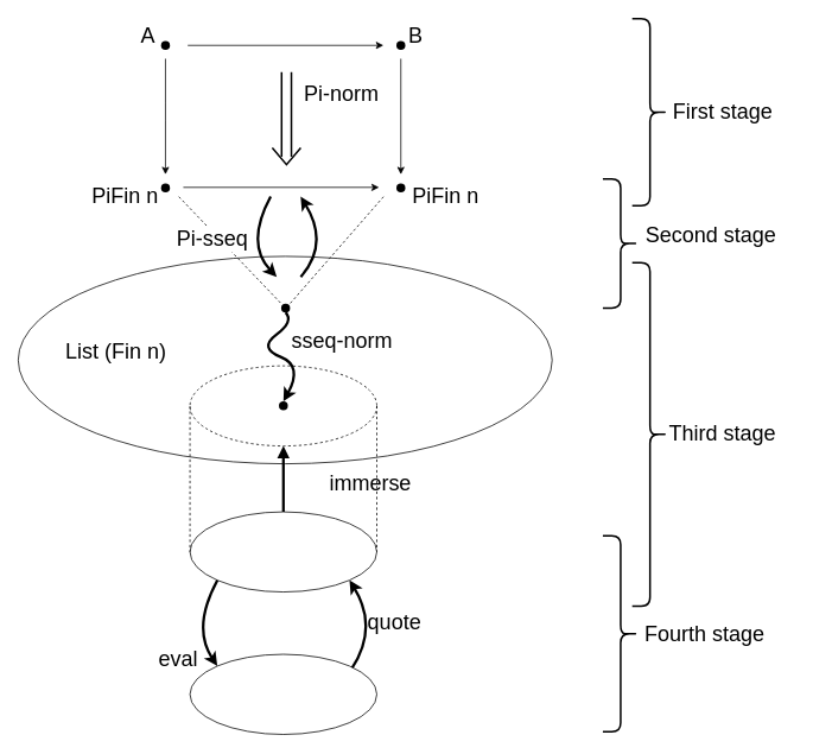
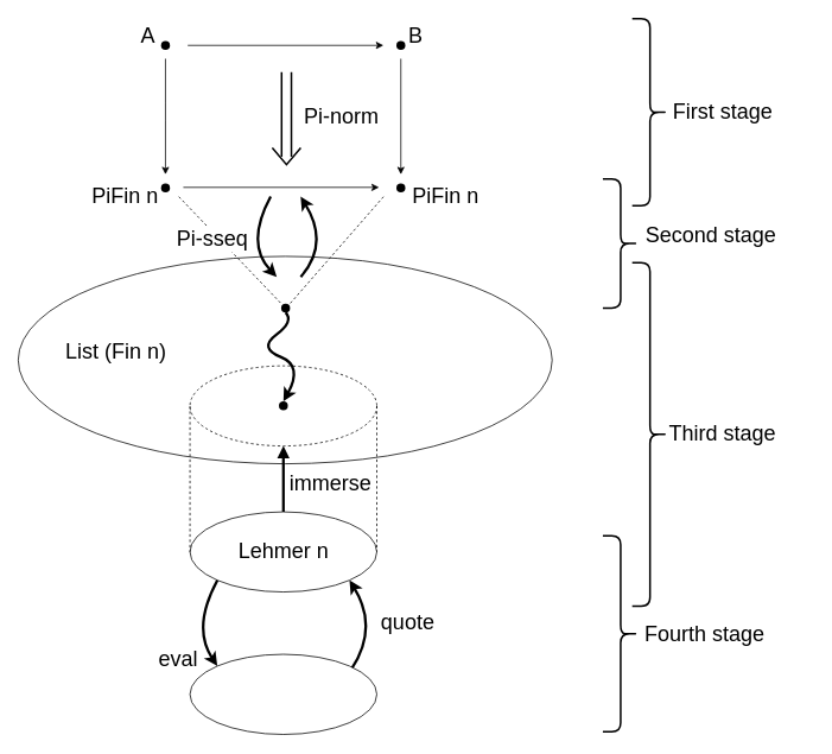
  <mxCell id="0" />
  <mxCell id="1" parent="0" />
  <mxCell id="2" value="" style="endArrow=classic;html=1;fillColor=#ffffff;fontSize=16;entryX=1;entryY=1;entryDx=0;entryDy=0;exitX=1;exitY=1;exitDx=0;exitDy=0;curved=1;strokeWidth=3;" edge="1" parent="1" target="5"><mxGeometry width="50" height="50" relative="1" as="geometry"><mxPoint x="394.754" y="750.18" as="sourcePoint" /><mxPoint x="394.754" y="653.82" as="targetPoint" /><Array as="points"><mxPoint x="425" y="704" /></Array></mxGeometry></mxCell>
  <mxCell id="3" value="" style="ellipse;whiteSpace=wrap;html=1;connectable=0;fillOpacity=0;strokeOpacity=100;" vertex="1" parent="1"><mxGeometry x="20" y="287" width="600" height="233" as="geometry" /></mxCell>
  <mxCell id="4" style="edgeStyle=orthogonalEdgeStyle;rounded=1;orthogonalLoop=1;jettySize=auto;html=1;exitX=0.5;exitY=1;exitDx=0;exitDy=0;entryX=0.5;entryY=0;entryDx=0;entryDy=0;startArrow=block;endArrow=none;endFill=0;strokeWidth=3;fillColor=#ffffff;fontSize=16;" edge="1" parent="1" source="6" target="5"><mxGeometry relative="1" as="geometry" /></mxCell>
  <mxCell id="5" value="" style="ellipse;whiteSpace=wrap;html=1;" vertex="1" parent="1"><mxGeometry x="213" y="574" width="210" height="90" as="geometry" /></mxCell>
  <mxCell id="6" value="" style="ellipse;whiteSpace=wrap;html=1;dashed=1;" vertex="1" parent="1"><mxGeometry x="213" y="410" width="210" height="90" as="geometry" /></mxCell>
  <mxCell id="7" value="" style="endArrow=none;dashed=1;html=1;entryX=0;entryY=0.5;entryDx=0;entryDy=0;exitX=0;exitY=0.5;exitDx=0;exitDy=0;" edge="1" parent="1" source="6" target="5"><mxGeometry width="50" height="50" relative="1" as="geometry"><mxPoint x="45" y="725" as="sourcePoint" /><mxPoint x="95" y="675" as="targetPoint" /></mxGeometry></mxCell>
  <mxCell id="8" value="" style="endArrow=none;dashed=1;html=1;entryX=1;entryY=0.5;entryDx=0;entryDy=0;exitX=1;exitY=0.5;exitDx=0;exitDy=0;" edge="1" parent="1" source="6" target="5"><mxGeometry width="50" height="50" relative="1" as="geometry"><mxPoint x="415" y="470" as="sourcePoint" /><mxPoint x="423" y="610" as="targetPoint" /></mxGeometry></mxCell>
- <mxCell id="9" value="&lt;font style=&quot;font-size: 24px;&quot;&gt;immerse&lt;/font&gt;" style="text;html=1;strokeColor=none;fillColor=none;align=center;verticalAlign=middle;whiteSpace=wrap;rounded=0;perimeterSpacing=0;fontSize=24;" vertex="1" parent="1"><mxGeometry x="380.5" y="530" width="70" height="24" as="geometry" /></mxCell>
+ <mxCell id="9" value="&lt;font style=&quot;font-size: 24px;&quot;&gt;immerse&lt;/font&gt;" style="text;html=1;strokeColor=none;fillColor=none;align=center;verticalAlign=middle;whiteSpace=wrap;rounded=0;perimeterSpacing=0;fontSize=24;" vertex="1" parent="1"><mxGeometry x="335.5" y="530" width="70" height="24" as="geometry" /></mxCell>
+ <mxCell id="10" value="Lehmer n" style="text;html=1;strokeColor=none;fillColor=none;align=center;verticalAlign=middle;whiteSpace=wrap;rounded=0;fontSize=24;" vertex="1" parent="1"><mxGeometry x="265.5" y="606.5" width="105" height="25" as="geometry" /></mxCell>
  <mxCell id="11" value="List (Fin n)" style="text;html=1;strokeColor=none;fillColor=none;align=center;verticalAlign=middle;whiteSpace=wrap;rounded=0;fontSize=24;" vertex="1" parent="1"><mxGeometry x="60" y="381.5" width="140" height="25" as="geometry" /></mxCell>
  <mxCell id="12" value="" style="ellipse;whiteSpace=wrap;html=1;" vertex="1" parent="1"><mxGeometry x="213" y="734" width="210" height="90" as="geometry" /></mxCell>
  <mxCell id="13" value="" style="endArrow=classic;html=1;fillColor=#ffffff;fontSize=16;entryX=0;entryY=0;entryDx=0;entryDy=0;exitX=0;exitY=1;exitDx=0;exitDy=0;curved=1;strokeWidth=3;" edge="1" parent="1" source="5" target="12"><mxGeometry width="50" height="50" relative="1" as="geometry"><mxPoint x="35" y="894" as="sourcePoint" /><mxPoint x="85" y="844" as="targetPoint" /><Array as="points"><mxPoint x="215" y="704" /></Array></mxGeometry></mxCell>
- <mxCell id="14" value="&lt;font style=&quot;font-size: 24px;&quot;&gt;quote&lt;br style=&quot;font-size: 24px;&quot;&gt;&lt;/font&gt;" style="text;html=1;strokeColor=none;fillColor=none;align=center;verticalAlign=middle;whiteSpace=wrap;rounded=0;perimeterSpacing=0;fontSize=24;" vertex="1" parent="1"><mxGeometry x="407.5" y="687" width="70" height="24" as="geometry" /></mxCell>
+ <mxCell id="14" value="&lt;font style=&quot;font-size: 24px;&quot;&gt;quote&lt;br style=&quot;font-size: 24px;&quot;&gt;&lt;/font&gt;" style="text;html=1;strokeColor=none;fillColor=none;align=center;verticalAlign=middle;whiteSpace=wrap;rounded=0;perimeterSpacing=0;fontSize=24;" vertex="1" parent="1"><mxGeometry x="422.5" y="687" width="70" height="24" as="geometry" /></mxCell>
  <mxCell id="15" value="&lt;font style=&quot;font-size: 24px;&quot;&gt;eval&lt;br style=&quot;font-size: 24px;&quot;&gt;&lt;/font&gt;" style="text;html=1;strokeColor=none;fillColor=none;align=center;verticalAlign=middle;whiteSpace=wrap;rounded=0;perimeterSpacing=0;fontSize=24;" vertex="1" parent="1"><mxGeometry x="165" y="728" width="70" height="24" as="geometry" /></mxCell>
  <mxCell id="16" value="" style="shape=ellipse;fillColor=#000000;strokeColor=none;html=1;fontSize=16;" vertex="1" parent="1"><mxGeometry x="180.5" y="205" width="10" height="10" as="geometry" /></mxCell>
  <mxCell id="17" value="" style="shape=ellipse;fillColor=#000000;strokeColor=none;html=1;fontSize=16;" vertex="1" parent="1"><mxGeometry x="445" y="205" width="10" height="10" as="geometry" /></mxCell>
  <mxCell id="18" value="" style="shape=ellipse;fillColor=#000000;strokeColor=none;html=1;fontSize=16;" vertex="1" parent="1"><mxGeometry x="180.5" y="45" width="10" height="10" as="geometry" /></mxCell>
  <mxCell id="19" value="" style="shape=ellipse;fillColor=#000000;strokeColor=none;html=1;fontSize=16;" vertex="1" parent="1"><mxGeometry x="445" y="45" width="10" height="10" as="geometry" /></mxCell>
  <mxCell id="20" value="" style="endArrow=classic;html=1;strokeWidth=1;fillColor=#ffffff;fontSize=16;" edge="1" parent="1"><mxGeometry width="50" height="50" relative="1" as="geometry"><mxPoint x="185.5" y="65" as="sourcePoint" /><mxPoint x="185.5" y="195" as="targetPoint" /><Array as="points"><mxPoint x="185.5" y="125" /></Array></mxGeometry></mxCell>
  <mxCell id="21" value="" style="endArrow=classic;html=1;strokeWidth=1;fillColor=#ffffff;fontSize=16;" edge="1" parent="1"><mxGeometry width="50" height="50" relative="1" as="geometry"><mxPoint x="450" y="65" as="sourcePoint" /><mxPoint x="450" y="195" as="targetPoint" /></mxGeometry></mxCell>
  <mxCell id="22" value="" style="html=1;verticalLabelPosition=bottom;labelBackgroundColor=#ffffff;verticalAlign=top;shadow=0;dashed=0;strokeWidth=2;shape=mxgraph.ios7.misc.left;strokeColor=#000000;fillColor=#000000;fontSize=16;direction=north;" vertex="1" parent="1"><mxGeometry x="305.5" y="165" width="32" height="19" as="geometry" /></mxCell>
  <mxCell id="23" value="" style="endArrow=classic;html=1;strokeWidth=2;fillColor=#ffffff;fontSize=16;shape=link;width=10;" edge="1" parent="1"><mxGeometry width="50" height="50" relative="1" as="geometry"><mxPoint x="321.5" y="80" as="sourcePoint" /><mxPoint x="321.5" y="175" as="targetPoint" /><Array as="points"><mxPoint x="321.5" y="135" /></Array></mxGeometry></mxCell>
  <mxCell id="24" value="" style="endArrow=classic;html=1;strokeWidth=1;fillColor=#ffffff;fontSize=16;" edge="1" parent="1"><mxGeometry width="50" height="50" relative="1" as="geometry"><mxPoint x="210.5" y="50" as="sourcePoint" /><mxPoint x="430.5" y="50" as="targetPoint" /></mxGeometry></mxCell>
  <mxCell id="25" value="B" style="text;html=1;strokeColor=none;fillColor=none;align=center;verticalAlign=middle;whiteSpace=wrap;rounded=0;fontSize=24;" vertex="1" parent="1"><mxGeometry x="447" y="30" width="40" height="20" as="geometry" /></mxCell>
  <mxCell id="26" value="A" style="text;html=1;strokeColor=none;fillColor=none;align=center;verticalAlign=middle;whiteSpace=wrap;rounded=0;fontSize=24;" vertex="1" parent="1"><mxGeometry x="145.5" y="30" width="40" height="20" as="geometry" /></mxCell>
  <mxCell id="27" value="" style="shape=ellipse;fillColor=#000000;strokeColor=none;html=1;fontSize=16;" vertex="1" parent="1"><mxGeometry x="315.5" y="340" width="10" height="10" as="geometry" /></mxCell>
  <mxCell id="28" value="" style="endArrow=none;dashed=1;html=1;strokeWidth=1;fillColor=#ffffff;fontSize=16;entryX=0;entryY=0;entryDx=0;entryDy=0;" edge="1" parent="1" target="27"><mxGeometry width="50" height="50" relative="1" as="geometry"><mxPoint x="200.5" y="220" as="sourcePoint" /><mxPoint x="70.5" y="860" as="targetPoint" /></mxGeometry></mxCell>
  <mxCell id="29" value="" style="endArrow=none;dashed=1;html=1;strokeWidth=1;fillColor=#ffffff;fontSize=16;entryX=1;entryY=0;entryDx=0;entryDy=0;" edge="1" parent="1" target="27"><mxGeometry width="50" height="50" relative="1" as="geometry"><mxPoint x="430.5" y="220" as="sourcePoint" /><mxPoint x="442.5" y="360" as="targetPoint" /></mxGeometry></mxCell>
- <mxCell id="30" value="Pi-norm" style="text;html=1;strokeColor=none;fillColor=none;align=center;verticalAlign=middle;whiteSpace=wrap;rounded=0;fontSize=24;" vertex="1" parent="1"><mxGeometry x="250.5" y="95" width="265" height="20" as="geometry" /></mxCell>
+ <mxCell id="30" value="Pi-norm" style="text;html=1;strokeColor=none;fillColor=none;align=center;verticalAlign=middle;whiteSpace=wrap;rounded=0;fontSize=24;" vertex="1" parent="1"><mxGeometry x="250.5" y="120" width="265" height="20" as="geometry" /></mxCell>
  <mxCell id="31" value="" style="endArrow=classic;html=1;strokeWidth=1;fillColor=#ffffff;fontSize=16;" edge="1" parent="1"><mxGeometry width="50" height="50" relative="1" as="geometry"><mxPoint x="205.5" y="209.5" as="sourcePoint" /><mxPoint x="425.5" y="209.5" as="targetPoint" /></mxGeometry></mxCell>
  <mxCell id="32" value="" style="endArrow=classic;html=1;fillColor=#ffffff;fontSize=16;entryX=1;entryY=1;entryDx=0;entryDy=0;curved=1;strokeWidth=3;" edge="1" parent="1"><mxGeometry width="50" height="50" relative="1" as="geometry"><mxPoint x="337.5" y="310" as="sourcePoint" /><mxPoint x="337.328" y="219.785" as="targetPoint" /><Array as="points"><mxPoint x="370" y="273" /></Array></mxGeometry></mxCell>
  <mxCell id="33" value="" style="endArrow=classic;html=1;fillColor=#ffffff;fontSize=16;exitX=0;exitY=1;exitDx=0;exitDy=0;curved=1;strokeWidth=3;" edge="1" parent="1"><mxGeometry width="50" height="50" relative="1" as="geometry"><mxPoint x="303.672" y="219.785" as="sourcePoint" /><mxPoint x="310.5" y="310" as="targetPoint" /><Array as="points"><mxPoint x="275" y="273" /></Array></mxGeometry></mxCell>
  <mxCell id="34" value="&lt;font style=&quot;font-size: 24px&quot;&gt;Pi-sseq&lt;br style=&quot;font-size: 24px&quot;&gt;&lt;/font&gt;" style="text;html=1;strokeColor=none;fillColor=none;align=center;verticalAlign=middle;whiteSpace=wrap;rounded=0;perimeterSpacing=0;fontSize=24;labelBackgroundColor=#ffffff;" vertex="1" parent="1"><mxGeometry x="190.5" y="256" width="95" height="24" as="geometry" /></mxCell>
  <mxCell id="35" value="PiFin n" style="text;html=1;strokeColor=none;fillColor=none;align=center;verticalAlign=middle;whiteSpace=wrap;rounded=0;fontSize=24;" vertex="1" parent="1"><mxGeometry x="455" y="210" width="91" height="20" as="geometry" /></mxCell>
  <mxCell id="36" value="PiFin n" style="text;html=1;strokeColor=none;fillColor=none;align=center;verticalAlign=middle;whiteSpace=wrap;rounded=0;fontSize=24;" vertex="1" parent="1"><mxGeometry x="94.5" y="210" width="91" height="20" as="geometry" /></mxCell>
  <mxCell id="37" value="" style="shape=ellipse;fillColor=#000000;strokeColor=none;html=1;fontSize=16;" vertex="1" parent="1"><mxGeometry x="313" y="450" width="10" height="10" as="geometry" /></mxCell>
  <mxCell id="38" value="" style="endArrow=classic;html=1;strokeColor=#000000;strokeWidth=3;fillColor=#ffffff;fontSize=24;curved=1;entryX=0.5;entryY=0;entryDx=0;entryDy=0;exitX=0.5;exitY=1;exitDx=0;exitDy=0;" edge="1" parent="1" source="27" target="37"><mxGeometry width="50" height="50" relative="1" as="geometry"><mxPoint x="400" y="340" as="sourcePoint" /><mxPoint x="70" y="840" as="targetPoint" /><Array as="points"><mxPoint x="330" y="360" /><mxPoint x="290" y="390" /><mxPoint x="340" y="410" /></Array></mxGeometry></mxCell>
- <mxCell id="39" value="&lt;font style=&quot;font-size: 24px&quot;&gt;sseq-norm&lt;br style=&quot;font-size: 24px&quot;&gt;&lt;/font&gt;" style="text;html=1;strokeColor=none;fillColor=none;align=center;verticalAlign=middle;whiteSpace=wrap;rounded=0;perimeterSpacing=0;fontSize=24;labelBackgroundColor=#ffffff;" vertex="1" parent="1"><mxGeometry x="320" y="370" width="128" height="24" as="geometry" /></mxCell>
  <mxCell id="40" value="" style="shape=curlyBracket;whiteSpace=wrap;html=1;rounded=1;labelBackgroundColor=#ffffff;strokeColor=#000000;strokeWidth=2;fillColor=#000000;fontSize=24;direction=west;" vertex="1" parent="1"><mxGeometry x="710" y="20" width="40" height="210" as="geometry" /></mxCell>
  <mxCell id="41" value="" style="shape=curlyBracket;whiteSpace=wrap;html=1;rounded=1;labelBackgroundColor=#ffffff;strokeColor=#000000;strokeWidth=2;fillColor=#000000;fontSize=24;direction=west;" vertex="1" parent="1"><mxGeometry x="677" y="200" width="40" height="145" as="geometry" /></mxCell>
  <mxCell id="42" value="" style="shape=curlyBracket;whiteSpace=wrap;html=1;rounded=1;labelBackgroundColor=#ffffff;strokeColor=#000000;strokeWidth=2;fillColor=#000000;fontSize=24;direction=west;" vertex="1" parent="1"><mxGeometry x="710" y="294" width="40" height="386" as="geometry" /></mxCell>
  <mxCell id="43" value="" style="shape=curlyBracket;whiteSpace=wrap;html=1;rounded=1;labelBackgroundColor=#ffffff;strokeColor=#000000;strokeWidth=2;fillColor=#000000;fontSize=24;direction=west;" vertex="1" parent="1"><mxGeometry x="677" y="601" width="40" height="220" as="geometry" /></mxCell>
  <mxCell id="44" value="First stage&lt;span style=&quot;font-family: &amp;#34;helvetica&amp;#34; , &amp;#34;arial&amp;#34; , sans-serif ; font-size: 0px ; white-space: nowrap&quot;&gt;%3CmxGraphModel%3E%3Croot%3E%3CmxCell%20id%3D%220%22%2F%3E%3CmxCell%20id%3D%221%22%20parent%3D%220%22%2F%3E%3CmxCell%20id%3D%222%22%20value%3D%22List%20(Fin%20n)%22%20style%3D%22text%3Bhtml%3D1%3BstrokeColor%3Dnone%3BfillColor%3Dnone%3Balign%3Dcenter%3BverticalAlign%3Dmiddle%3BwhiteSpace%3Dwrap%3Brounded%3D0%3BfontSize%3D24%3B%22%20vertex%3D%221%22%20parent%3D%221%22%3E%3CmxGeometry%20x%3D%22160%22%20y%3D%22391.5%22%20width%3D%22140%22%20height%3D%2225%22%20as%3D%22geometry%22%2F%3E%3C%2FmxCell%3E%3C%2Froot%3E%3C%2FmxGraphModel%3E&lt;/span&gt;" style="text;html=1;strokeColor=none;fillColor=none;align=center;verticalAlign=middle;whiteSpace=wrap;rounded=0;fontSize=24;" vertex="1" parent="1"><mxGeometry x="741.5" y="112.5" width="140" height="25" as="geometry" /></mxCell>
  <mxCell id="45" value="Second stage" style="text;html=1;strokeColor=none;fillColor=none;align=center;verticalAlign=middle;whiteSpace=wrap;rounded=0;fontSize=24;" vertex="1" parent="1"><mxGeometry x="697" y="251.5" width="203" height="25" as="geometry" /></mxCell>
  <mxCell id="46" value="Third stage" style="text;html=1;strokeColor=none;fillColor=none;align=center;verticalAlign=middle;whiteSpace=wrap;rounded=0;fontSize=24;" vertex="1" parent="1"><mxGeometry x="710" y="474.5" width="203" height="25" as="geometry" /></mxCell>
  <mxCell id="47" style="edgeStyle=elbowEdgeStyle;curved=1;comic=0;jumpStyle=none;orthogonalLoop=1;jettySize=auto;html=1;exitX=0.75;exitY=1;exitDx=0;exitDy=0;startArrow=none;startFill=0;endArrow=classic;endFill=1;strokeColor=#000000;strokeWidth=2;fillColor=#ffffff;fontSize=24;" edge="1" parent="1" source="45" target="45"><mxGeometry relative="1" as="geometry" /></mxCell>
  <mxCell id="48" value="Fourth stage" style="text;html=1;strokeColor=none;fillColor=none;align=center;verticalAlign=middle;whiteSpace=wrap;rounded=0;fontSize=24;" vertex="1" parent="1"><mxGeometry x="690" y="699" width="203" height="25" as="geometry" /></mxCell>
